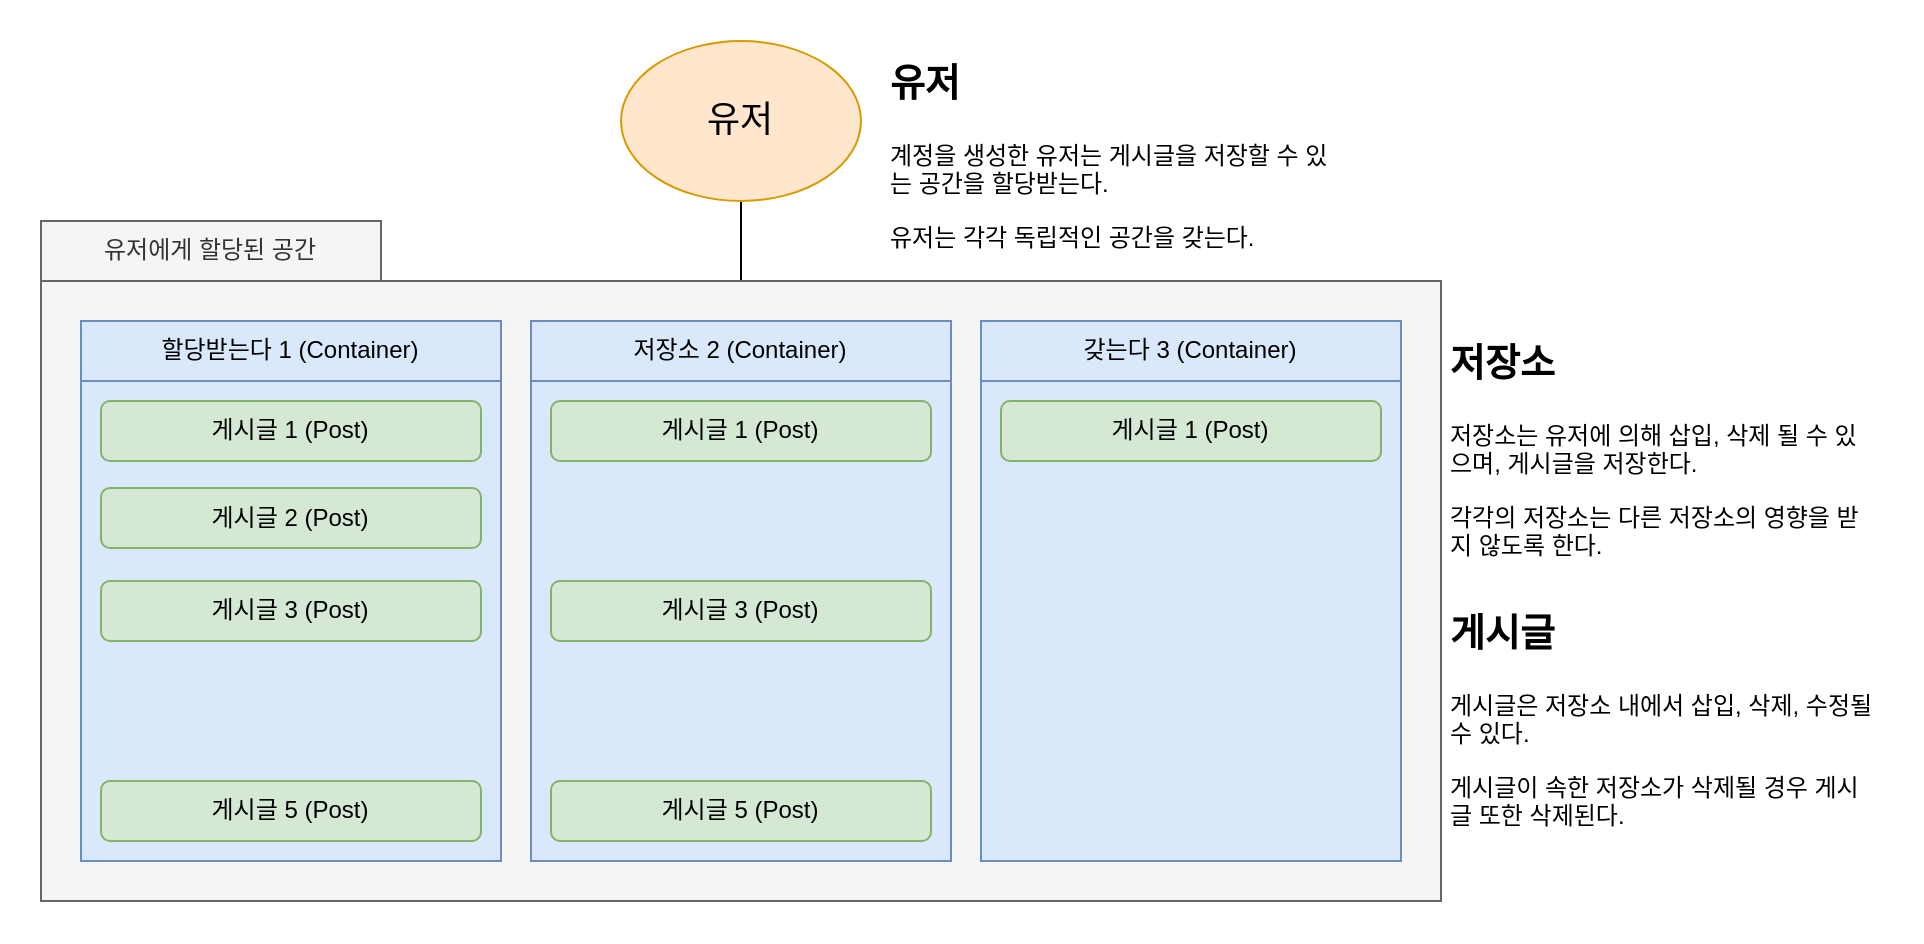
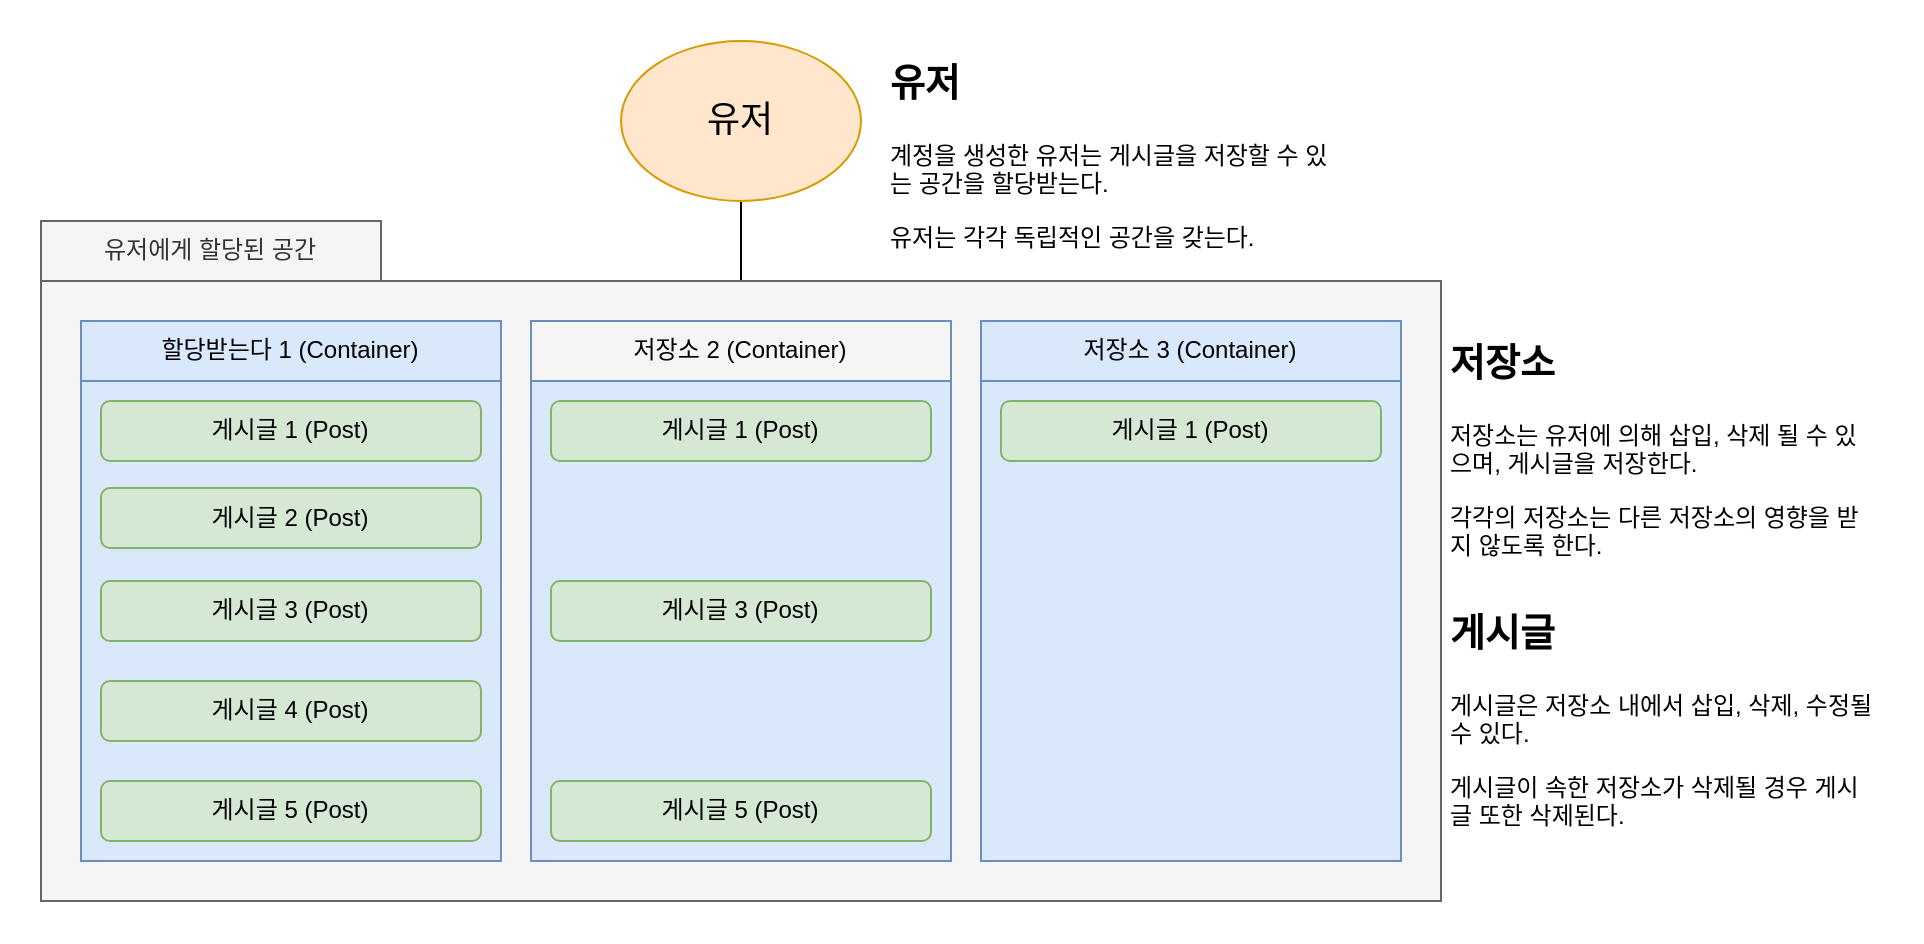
  <mxCell id="0" />
  <mxCell id="1" parent="0" />
  <mxCell id="2" style="edgeStyle=orthogonalEdgeStyle;rounded=0;orthogonalLoop=1;jettySize=auto;html=1;entryX=0.5;entryY=0;entryDx=0;entryDy=0;endArrow=none;endFill=0;" edge="1" parent="1" source="3" target="4"><mxGeometry relative="1" as="geometry" /></mxCell>
  <mxCell id="3" value="&lt;font style=&quot;font-size: 18px;&quot;&gt;유저&lt;/font&gt;" style="ellipse;whiteSpace=wrap;html=1;fillColor=#ffe6cc;strokeColor=#d79b00;" vertex="1" parent="1"><mxGeometry x="310" y="20" width="120" height="80" as="geometry" /></mxCell>
  <mxCell id="4" value="" style="rounded=0;whiteSpace=wrap;html=1;fillColor=#f5f5f5;strokeColor=#666666;fontColor=#333333;" vertex="1" parent="1"><mxGeometry x="20" y="140" width="700" height="310" as="geometry" /></mxCell>
  <mxCell id="5" value="" style="rounded=0;whiteSpace=wrap;html=1;fillColor=#dae8fc;strokeColor=#6c8ebf;" vertex="1" parent="1"><mxGeometry x="40" y="190" width="210" height="240" as="geometry" /></mxCell>
  <mxCell id="6" value="할당받는다 1 (Container)" style="rounded=0;whiteSpace=wrap;html=1;fillColor=#dae8fc;strokeColor=#6c8ebf;" vertex="1" parent="1"><mxGeometry x="40" y="160" width="210" height="30" as="geometry" /></mxCell>
  <mxCell id="7" value="게시글 1 (Post)" style="rounded=1;whiteSpace=wrap;html=1;fillColor=#d5e8d4;strokeColor=#82b366;" vertex="1" parent="1"><mxGeometry x="50" y="200" width="190" height="30" as="geometry" /></mxCell>
  <mxCell id="8" value="게시글 2 (Post)" style="rounded=1;whiteSpace=wrap;html=1;fillColor=#d5e8d4;strokeColor=#82b366;" vertex="1" parent="1"><mxGeometry x="50" y="243.5" width="190" height="30" as="geometry" /></mxCell>
  <mxCell id="9" value="게시글 3 (Post)" style="rounded=1;whiteSpace=wrap;html=1;fillColor=#d5e8d4;strokeColor=#82b366;" vertex="1" parent="1"><mxGeometry x="50" y="290" width="190" height="30" as="geometry" /></mxCell>
+ <mxCell id="10" value="게시글 4 (Post)" style="rounded=1;whiteSpace=wrap;html=1;fillColor=#d5e8d4;strokeColor=#82b366;" vertex="1" parent="1"><mxGeometry x="50" y="340" width="190" height="30" as="geometry" /></mxCell>
  <mxCell id="11" value="게시글 5 (Post)" style="rounded=1;whiteSpace=wrap;html=1;fillColor=#d5e8d4;strokeColor=#82b366;" vertex="1" parent="1"><mxGeometry x="50" y="390" width="190" height="30" as="geometry" /></mxCell>
  <mxCell id="12" value="" style="rounded=0;whiteSpace=wrap;html=1;fillColor=#dae8fc;strokeColor=#6c8ebf;" vertex="1" parent="1"><mxGeometry x="265" y="190" width="210" height="240" as="geometry" /></mxCell>
- <mxCell id="13" value="저장소 2 (Container)" style="rounded=0;whiteSpace=wrap;html=1;fillColor=#dae8fc;strokeColor=#6c8ebf;" vertex="1" parent="1"><mxGeometry x="265" y="160" width="210" height="30" as="geometry" /></mxCell>
+ <mxCell id="13" value="저장소 2 (Container)" style="rounded=0;whiteSpace=wrap;html=1;fillColor=#f5f5f5;strokeColor=#6c8ebf;" vertex="1" parent="1"><mxGeometry x="265" y="160" width="210" height="30" as="geometry" /></mxCell>
  <mxCell id="14" value="게시글 1 (Post)" style="rounded=1;whiteSpace=wrap;html=1;fillColor=#d5e8d4;strokeColor=#82b366;" vertex="1" parent="1"><mxGeometry x="275" y="200" width="190" height="30" as="geometry" /></mxCell>
  <mxCell id="15" value="게시글 3 (Post)" style="rounded=1;whiteSpace=wrap;html=1;fillColor=#d5e8d4;strokeColor=#82b366;" vertex="1" parent="1"><mxGeometry x="275" y="290" width="190" height="30" as="geometry" /></mxCell>
  <mxCell id="16" value="게시글 5 (Post)" style="rounded=1;whiteSpace=wrap;html=1;fillColor=#d5e8d4;strokeColor=#82b366;" vertex="1" parent="1"><mxGeometry x="275" y="390" width="190" height="30" as="geometry" /></mxCell>
  <mxCell id="17" value="" style="rounded=0;whiteSpace=wrap;html=1;fillColor=#dae8fc;strokeColor=#6c8ebf;" vertex="1" parent="1"><mxGeometry x="490" y="190" width="210" height="240" as="geometry" /></mxCell>
- <mxCell id="18" value="갖는다 3 (Container)" style="rounded=0;whiteSpace=wrap;html=1;fillColor=#dae8fc;strokeColor=#6c8ebf;" vertex="1" parent="1"><mxGeometry x="490" y="160" width="210" height="30" as="geometry" /></mxCell>
+ <mxCell id="18" value="저장소 3 (Container)" style="rounded=0;whiteSpace=wrap;html=1;fillColor=#dae8fc;strokeColor=#6c8ebf;" vertex="1" parent="1"><mxGeometry x="490" y="160" width="210" height="30" as="geometry" /></mxCell>
  <mxCell id="19" value="게시글 1 (Post)" style="rounded=1;whiteSpace=wrap;html=1;fillColor=#d5e8d4;strokeColor=#82b366;" vertex="1" parent="1"><mxGeometry x="500" y="200" width="190" height="30" as="geometry" /></mxCell>
  <mxCell id="20" value="유저에게 할당된 공간" style="rounded=0;whiteSpace=wrap;html=1;fillColor=#f5f5f5;fontColor=#333333;strokeColor=#666666;" vertex="1" parent="1"><mxGeometry x="20" y="110" width="170" height="30" as="geometry" /></mxCell>
  <mxCell id="21" value="&lt;h1&gt;&lt;font style=&quot;font-size: 19px;&quot;&gt;유저&lt;/font&gt;&lt;/h1&gt;&lt;p&gt;계정을 생성한 유저는 게시글을 저장할 수 있는 공간을 할당받는다.&lt;/p&gt;&lt;p&gt;유저는 각각 독립적인 공간을 갖는다.&lt;/p&gt;" style="text;html=1;strokeColor=none;fillColor=none;spacing=5;spacingTop=-20;whiteSpace=wrap;overflow=hidden;rounded=0;" vertex="1" parent="1"><mxGeometry x="440" y="20" width="230" height="110" as="geometry" /></mxCell>
  <mxCell id="22" value="&lt;h1&gt;&lt;font style=&quot;font-size: 19px;&quot;&gt;저장소&lt;/font&gt;&lt;/h1&gt;&lt;p&gt;저장소는 유저에 의해 삽입, 삭제 될 수 있으며, 게시글을 저장한다.&lt;/p&gt;&lt;p&gt;각각의 저장소는 다른 저장소의 영향을 받지 않도록 한다.&lt;/p&gt;" style="text;html=1;strokeColor=none;fillColor=none;spacing=5;spacingTop=-20;whiteSpace=wrap;overflow=hidden;rounded=0;" vertex="1" parent="1"><mxGeometry x="720" y="160" width="220" height="130" as="geometry" /></mxCell>
  <mxCell id="23" value="&lt;h1&gt;&lt;span style=&quot;font-size: 19px;&quot;&gt;게시글&lt;/span&gt;&lt;/h1&gt;&lt;p&gt;게시글은 저장소 내에서 삽입, 삭제, 수정될 수 있다.&lt;/p&gt;&lt;p&gt;게시글이 속한 저장소가 삭제될 경우 게시글 또한 삭제된다.&lt;/p&gt;" style="text;html=1;strokeColor=none;fillColor=none;spacing=5;spacingTop=-20;whiteSpace=wrap;overflow=hidden;rounded=0;" vertex="1" parent="1"><mxGeometry x="720" y="295" width="220" height="135" as="geometry" /></mxCell>
